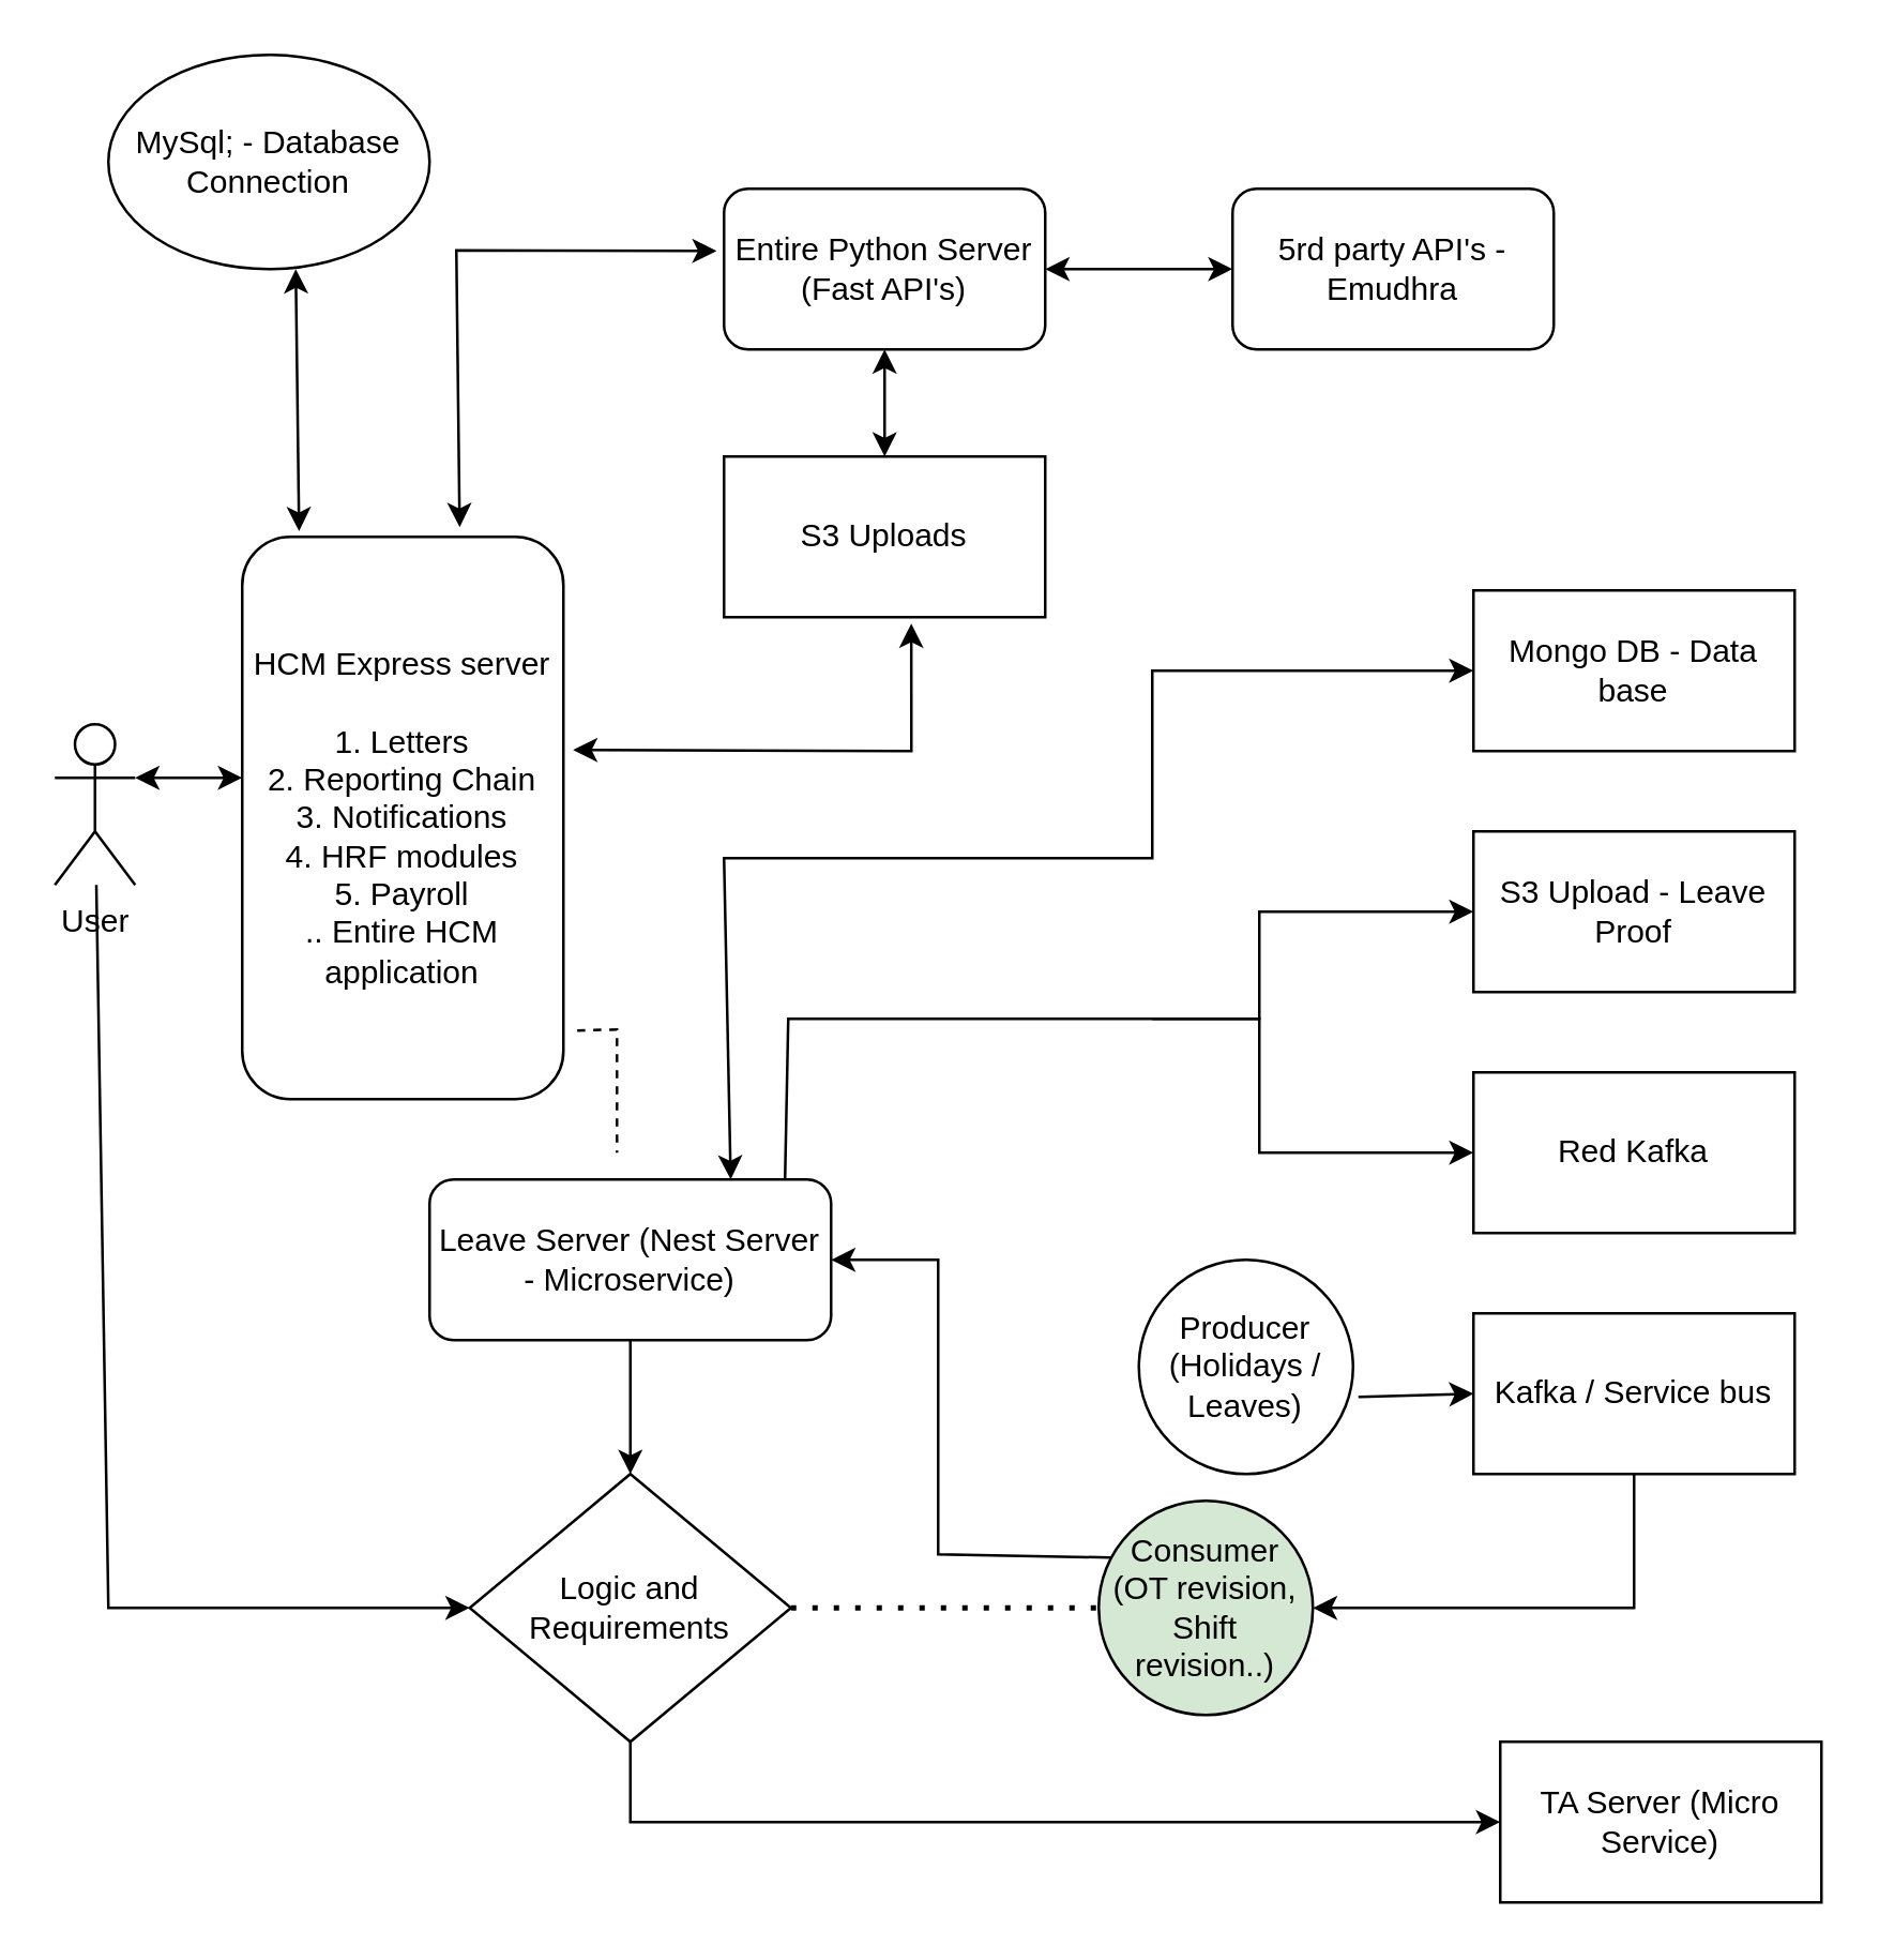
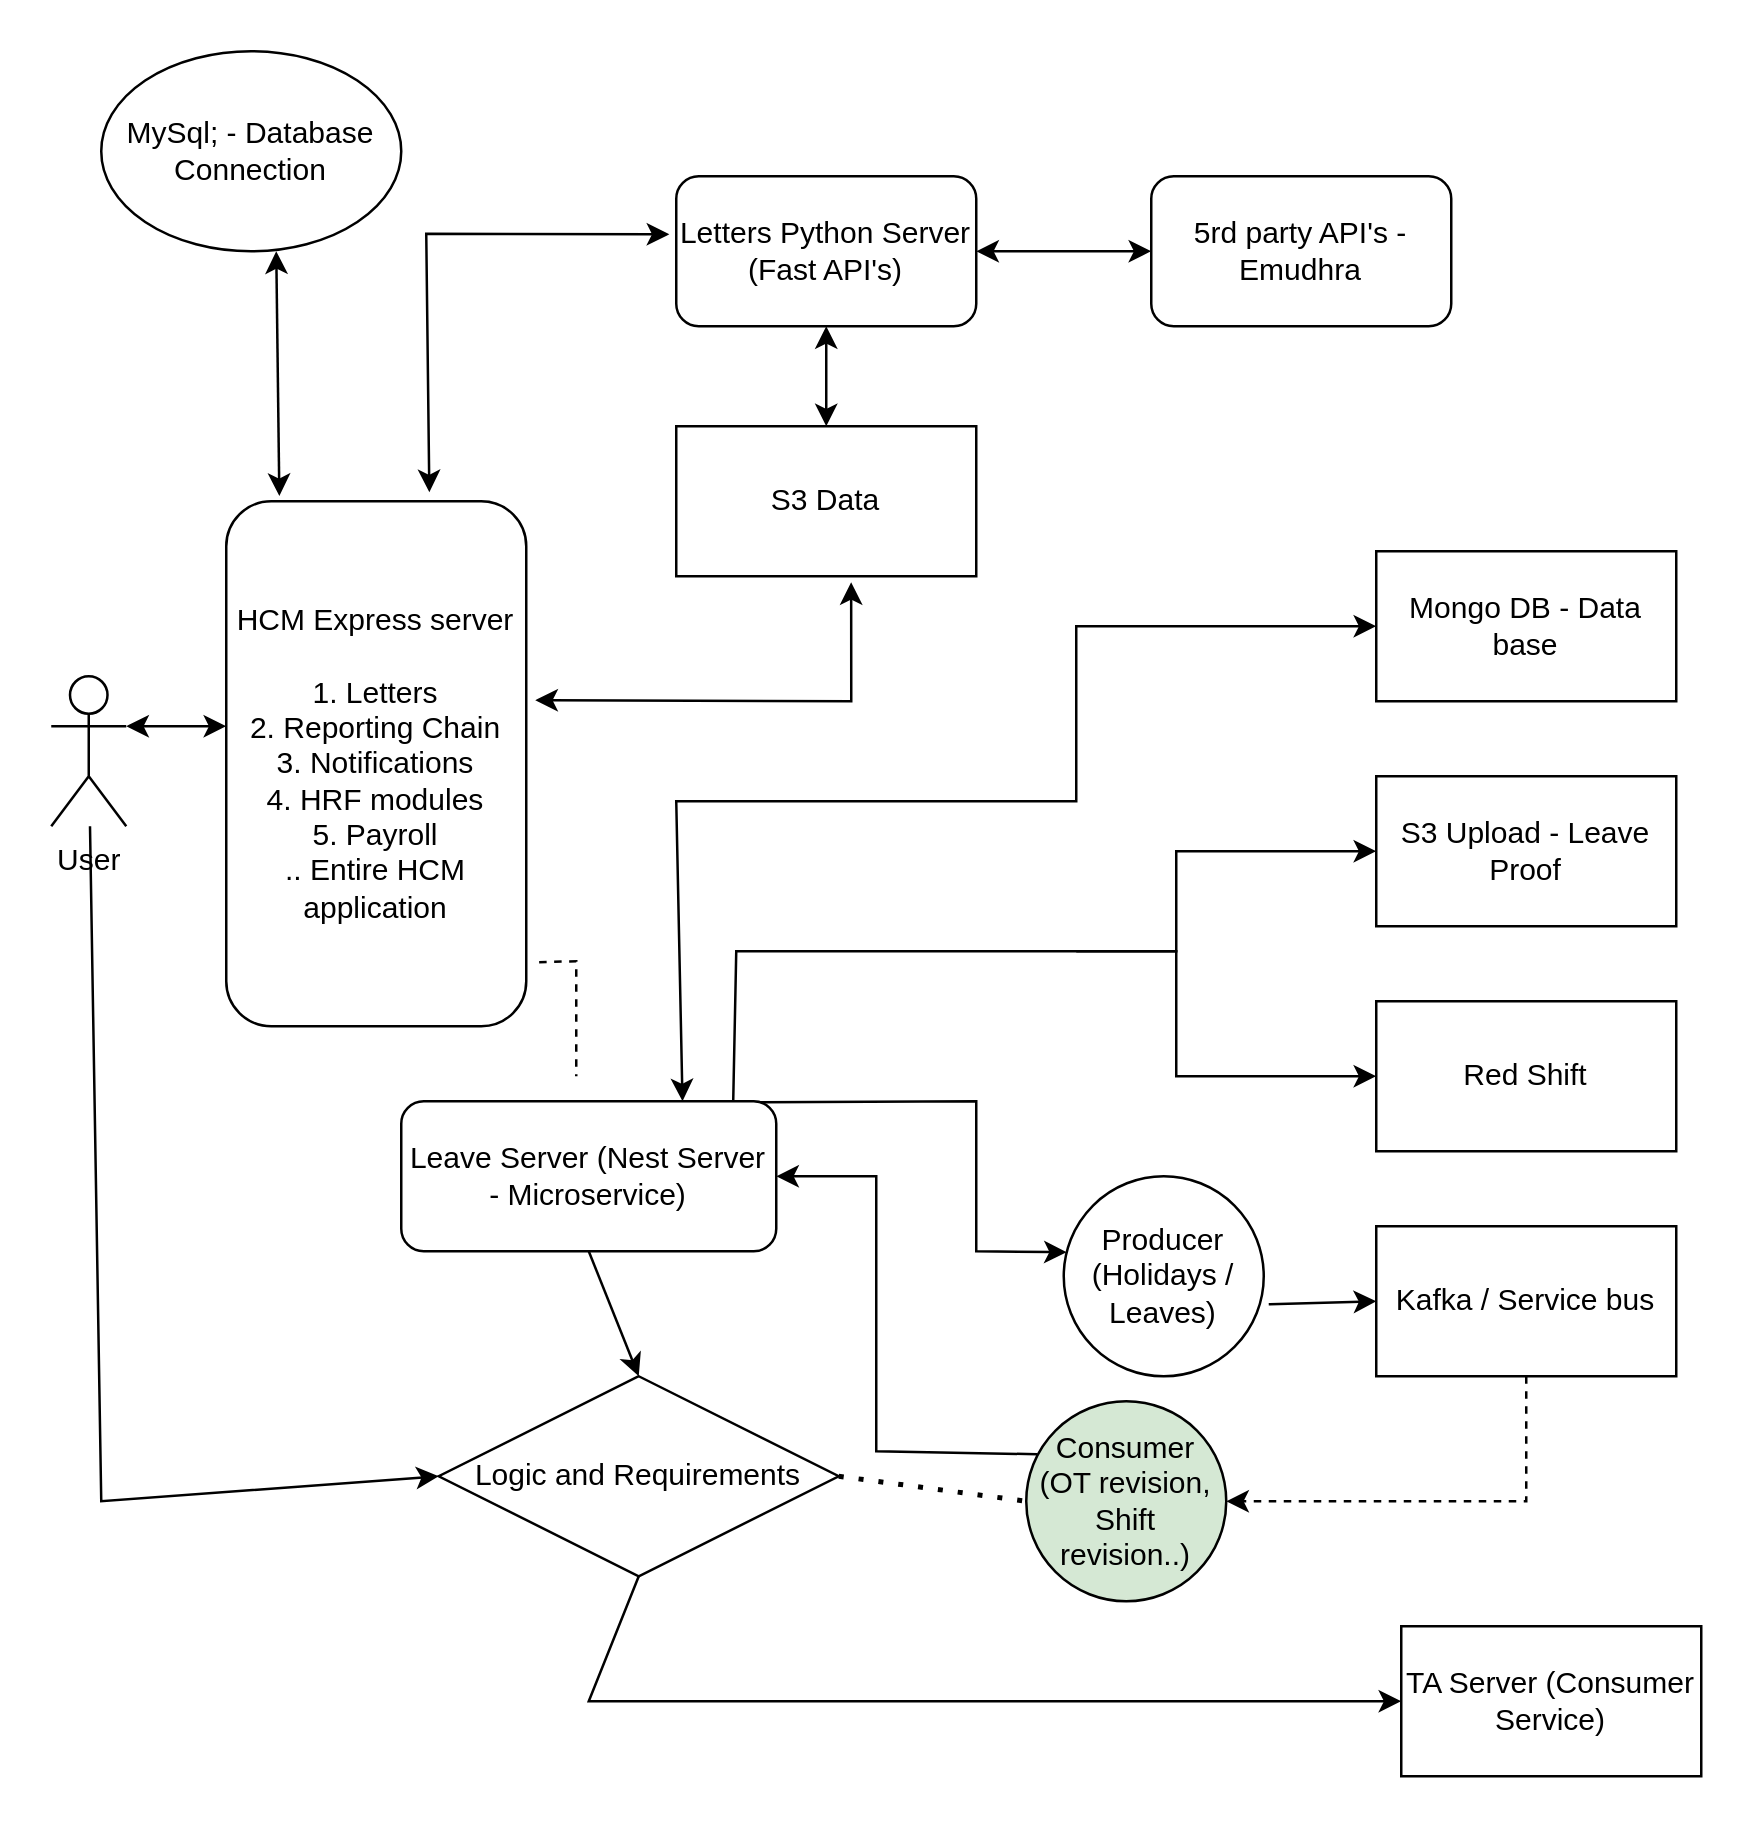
  <mxCell id="0" />
  <mxCell id="1" parent="0" />
  <mxCell id="2" value="User" style="shape=umlActor;verticalLabelPosition=bottom;verticalAlign=top;html=1;outlineConnect=0;" vertex="1" parent="1"><mxGeometry x="20" y="270" width="30" height="60" as="geometry" /></mxCell>
  <mxCell id="3" value="HCM Express server&lt;br&gt;&lt;br&gt;1. Letters&lt;br&gt;2. Reporting Chain&lt;br&gt;3. Notifications&lt;br&gt;4. HRF modules&lt;br&gt;5. Payroll&lt;br&gt;.. Entire HCM application&lt;br&gt;" style="rounded=1;whiteSpace=wrap;html=1;" vertex="1" parent="1"><mxGeometry x="90" y="200" width="120" height="210" as="geometry" /></mxCell>
- <mxCell id="4" value="Entire Python Server (Fast API's)" style="rounded=1;whiteSpace=wrap;html=1;" vertex="1" parent="1"><mxGeometry x="270" y="70" width="120" height="60" as="geometry" /></mxCell>
+ <mxCell id="4" value="Letters Python Server (Fast API's)" style="rounded=1;whiteSpace=wrap;html=1;" vertex="1" parent="1"><mxGeometry x="270" y="70" width="120" height="60" as="geometry" /></mxCell>
  <mxCell id="5" value="5rd party API's - Emudhra" style="rounded=1;whiteSpace=wrap;html=1;" vertex="1" parent="1"><mxGeometry x="460" y="70" width="120" height="60" as="geometry" /></mxCell>
- <mxCell id="6" value="S3 Uploads" style="rounded=0;whiteSpace=wrap;html=1;" vertex="1" parent="1"><mxGeometry x="270" y="170" width="120" height="60" as="geometry" /></mxCell>
+ <mxCell id="6" value="S3 Data" style="rounded=0;whiteSpace=wrap;html=1;" vertex="1" parent="1"><mxGeometry x="270" y="170" width="120" height="60" as="geometry" /></mxCell>
  <mxCell id="7" value="" style="endArrow=classic;startArrow=classic;html=1;rounded=0;entryX=-0.023;entryY=0.387;entryDx=0;entryDy=0;entryPerimeter=0;exitX=0.677;exitY=-0.017;exitDx=0;exitDy=0;exitPerimeter=0;" edge="1" parent="1" source="3" target="4"><mxGeometry width="50" height="50" relative="1" as="geometry"><mxPoint x="170" y="190" as="sourcePoint" /><mxPoint x="230" y="110" as="targetPoint" /><Array as="points"><mxPoint x="170" y="93" /></Array></mxGeometry></mxCell>
  <mxCell id="8" value="" style="endArrow=classic;startArrow=classic;html=1;rounded=0;exitX=1;exitY=0.5;exitDx=0;exitDy=0;" edge="1" parent="1" source="4"><mxGeometry width="50" height="50" relative="1" as="geometry"><mxPoint x="410" y="150" as="sourcePoint" /><mxPoint x="460" y="100" as="targetPoint" /></mxGeometry></mxCell>
  <mxCell id="9" value="" style="endArrow=classic;startArrow=classic;html=1;rounded=0;exitX=0.5;exitY=0;exitDx=0;exitDy=0;" edge="1" parent="1" source="6"><mxGeometry width="50" height="50" relative="1" as="geometry"><mxPoint x="280" y="180" as="sourcePoint" /><mxPoint x="330" y="130" as="targetPoint" /></mxGeometry></mxCell>
  <mxCell id="10" value="" style="endArrow=classic;startArrow=classic;html=1;rounded=0;exitX=1;exitY=0.333;exitDx=0;exitDy=0;exitPerimeter=0;" edge="1" parent="1" source="2"><mxGeometry width="50" height="50" relative="1" as="geometry"><mxPoint x="40" y="340" as="sourcePoint" /><mxPoint x="90" y="290" as="targetPoint" /></mxGeometry></mxCell>
  <mxCell id="11" value="" style="endArrow=classic;startArrow=classic;html=1;rounded=0;exitX=1.03;exitY=0.379;exitDx=0;exitDy=0;exitPerimeter=0;entryX=0.583;entryY=1.04;entryDx=0;entryDy=0;entryPerimeter=0;" edge="1" parent="1" source="3" target="6"><mxGeometry width="50" height="50" relative="1" as="geometry"><mxPoint x="290" y="290" as="sourcePoint" /><mxPoint x="340" y="240" as="targetPoint" /><Array as="points"><mxPoint x="340" y="280" /></Array></mxGeometry></mxCell>
  <mxCell id="12" value="MySql; - Database Connection" style="ellipse;whiteSpace=wrap;html=1;" vertex="1" parent="1"><mxGeometry x="40" y="20" width="120" height="80" as="geometry" /></mxCell>
  <mxCell id="13" value="" style="endArrow=classic;startArrow=classic;html=1;rounded=0;exitX=0.177;exitY=-0.01;exitDx=0;exitDy=0;exitPerimeter=0;" edge="1" parent="1" source="3"><mxGeometry width="50" height="50" relative="1" as="geometry"><mxPoint x="60" y="150" as="sourcePoint" /><mxPoint x="110" y="100" as="targetPoint" /></mxGeometry></mxCell>
  <mxCell id="14" value="Mongo DB - Data base" style="rounded=0;whiteSpace=wrap;html=1;" vertex="1" parent="1"><mxGeometry x="550" y="220" width="120" height="60" as="geometry" /></mxCell>
  <mxCell id="15" value="S3 Upload - Leave Proof" style="rounded=0;whiteSpace=wrap;html=1;" vertex="1" parent="1"><mxGeometry x="550" y="310" width="120" height="60" as="geometry" /></mxCell>
- <mxCell id="16" value="Red Kafka" style="rounded=0;whiteSpace=wrap;html=1;" vertex="1" parent="1"><mxGeometry x="550" y="400" width="120" height="60" as="geometry" /></mxCell>
+ <mxCell id="16" value="Red Shift" style="rounded=0;whiteSpace=wrap;html=1;" vertex="1" parent="1"><mxGeometry x="550" y="400" width="120" height="60" as="geometry" /></mxCell>
  <mxCell id="17" value="Kafka / Service bus" style="rounded=0;whiteSpace=wrap;html=1;" vertex="1" parent="1"><mxGeometry x="550" y="490" width="120" height="60" as="geometry" /></mxCell>
- <mxCell id="18" value="TA Server (Micro Service)" style="rounded=0;whiteSpace=wrap;html=1;" vertex="1" parent="1"><mxGeometry x="560" y="650" width="120" height="60" as="geometry" /></mxCell>
- <mxCell id="19" value="Logic and Requirements" style="rhombus;whiteSpace=wrap;html=1;" vertex="1" parent="1"><mxGeometry x="175" y="550" width="120" height="100" as="geometry" /></mxCell>
+ <mxCell id="18" value="TA Server (Consumer Service)" style="rounded=0;whiteSpace=wrap;html=1;" vertex="1" parent="1"><mxGeometry x="560" y="650" width="120" height="60" as="geometry" /></mxCell>
+ <mxCell id="19" value="Logic and Requirements" style="rhombus;whiteSpace=wrap;html=1;" vertex="1" parent="1"><mxGeometry x="175" y="550" width="160" height="80" as="geometry" /></mxCell>
  <mxCell id="20" value="" style="endArrow=classic;html=1;rounded=0;exitX=0.885;exitY=0.033;exitDx=0;exitDy=0;exitPerimeter=0;" edge="1" parent="1" source="29"><mxGeometry width="50" height="50" relative="1" as="geometry"><mxPoint x="500" y="480" as="sourcePoint" /><mxPoint x="550" y="430" as="targetPoint" /><Array as="points"><mxPoint x="294" y="380" /><mxPoint x="470" y="380" /><mxPoint x="470" y="430" /></Array></mxGeometry></mxCell>
  <mxCell id="21" value="" style="endArrow=classic;html=1;rounded=0;" edge="1" parent="1"><mxGeometry width="50" height="50" relative="1" as="geometry"><mxPoint x="430" y="380" as="sourcePoint" /><mxPoint x="550" y="340" as="targetPoint" /><Array as="points"><mxPoint x="470" y="380" /><mxPoint x="470" y="340" /></Array></mxGeometry></mxCell>
  <mxCell id="22" value="" style="endArrow=classic;startArrow=classic;html=1;rounded=0;exitX=0.75;exitY=0;exitDx=0;exitDy=0;" edge="1" parent="1" source="29"><mxGeometry width="50" height="50" relative="1" as="geometry"><mxPoint x="500" y="300" as="sourcePoint" /><mxPoint x="550" y="250" as="targetPoint" /><Array as="points"><mxPoint x="270" y="320" /><mxPoint x="430" y="320" /><mxPoint x="430" y="250" /></Array></mxGeometry></mxCell>
  <mxCell id="23" value="Producer (Holidays / Leaves)" style="ellipse;whiteSpace=wrap;html=1;aspect=fixed;" vertex="1" parent="1"><mxGeometry x="425" y="470" width="80" height="80" as="geometry" /></mxCell>
  <mxCell id="24" value="" style="endArrow=classic;html=1;rounded=0;exitX=1.025;exitY=0.64;exitDx=0;exitDy=0;exitPerimeter=0;" edge="1" parent="1" source="23"><mxGeometry width="50" height="50" relative="1" as="geometry"><mxPoint x="500" y="520" as="sourcePoint" /><mxPoint x="550" y="520" as="targetPoint" /></mxGeometry></mxCell>
+ <mxCell id="25" value="" style="endArrow=classic;html=1;rounded=0;exitX=0.928;exitY=0.007;exitDx=0;exitDy=0;exitPerimeter=0;entryX=0.015;entryY=0.38;entryDx=0;entryDy=0;entryPerimeter=0;" edge="1" parent="1" source="29" target="23"><mxGeometry width="50" height="50" relative="1" as="geometry"><mxPoint x="310" y="430" as="sourcePoint" /><mxPoint x="410" y="500" as="targetPoint" /><Array as="points"><mxPoint x="390" y="440" /><mxPoint x="390" y="500" /></Array></mxGeometry></mxCell>
  <mxCell id="26" value="" style="endArrow=none;dashed=1;html=1;rounded=0;exitX=1.043;exitY=0.878;exitDx=0;exitDy=0;exitPerimeter=0;" edge="1" parent="1" source="3"><mxGeometry width="50" height="50" relative="1" as="geometry"><mxPoint x="340" y="440" as="sourcePoint" /><mxPoint x="230" y="430" as="targetPoint" /><Array as="points"><mxPoint x="230" y="384" /></Array></mxGeometry></mxCell>
  <mxCell id="27" value="" style="endArrow=classic;html=1;rounded=0;exitX=0.5;exitY=1;exitDx=0;exitDy=0;entryX=0;entryY=0.5;entryDx=0;entryDy=0;" edge="1" parent="1" source="19" target="18"><mxGeometry width="50" height="50" relative="1" as="geometry"><mxPoint x="340" y="440" as="sourcePoint" /><mxPoint x="290" y="590" as="targetPoint" /><Array as="points"><mxPoint x="235" y="680" /></Array></mxGeometry></mxCell>
  <mxCell id="28" value="" style="endArrow=classic;html=1;rounded=0;entryX=0;entryY=0.5;entryDx=0;entryDy=0;" edge="1" parent="1" source="2" target="19"><mxGeometry width="50" height="50" relative="1" as="geometry"><mxPoint x="370" y="350" as="sourcePoint" /><mxPoint x="35" y="491.6" as="targetPoint" /><Array as="points"><mxPoint x="40" y="600" /></Array></mxGeometry></mxCell>
  <mxCell id="29" value="Leave Server (Nest Server - Microservice)" style="rounded=1;whiteSpace=wrap;html=1;" vertex="1" parent="1"><mxGeometry x="160" y="440" width="150" height="60" as="geometry" /></mxCell>
  <mxCell id="30" value="" style="endArrow=none;dashed=1;html=1;dashPattern=1 3;strokeWidth=2;rounded=0;exitX=1;exitY=0.5;exitDx=0;exitDy=0;entryX=0;entryY=0.5;entryDx=0;entryDy=0;" edge="1" parent="1" source="19" target="32"><mxGeometry width="50" height="50" relative="1" as="geometry"><mxPoint x="380" y="450" as="sourcePoint" /><mxPoint x="400" y="600" as="targetPoint" /><Array as="points" /></mxGeometry></mxCell>
  <mxCell id="31" value="" style="endArrow=classic;html=1;rounded=0;exitX=0.5;exitY=1;exitDx=0;exitDy=0;entryX=0.5;entryY=0;entryDx=0;entryDy=0;" edge="1" parent="1" source="29" target="19"><mxGeometry width="50" height="50" relative="1" as="geometry"><mxPoint x="380" y="450" as="sourcePoint" /><mxPoint x="330" y="500" as="targetPoint" /><Array as="points" /></mxGeometry></mxCell>
  <mxCell id="32" value="Consumer (OT revision, Shift revision..)" style="ellipse;whiteSpace=wrap;html=1;aspect=fixed;fillColor=#d5e8d4;" vertex="1" parent="1"><mxGeometry x="410" y="560" width="80" height="80" as="geometry" /></mxCell>
- <mxCell id="33" value="" style="endArrow=classic;html=1;rounded=0;exitX=0.5;exitY=1;exitDx=0;exitDy=0;entryX=1;entryY=0.5;entryDx=0;entryDy=0;" edge="1" parent="1" source="17" target="32"><mxGeometry width="50" height="50" relative="1" as="geometry"><mxPoint x="410" y="570" as="sourcePoint" /><mxPoint x="460" y="520" as="targetPoint" /><Array as="points"><mxPoint x="610" y="600" /></Array></mxGeometry></mxCell>
+ <mxCell id="33" value="" style="endArrow=classic;html=1;rounded=0;exitX=0.5;exitY=1;exitDx=0;exitDy=0;entryX=1;entryY=0.5;entryDx=0;entryDy=0;dashed=1;" edge="1" parent="1" source="17" target="32"><mxGeometry width="50" height="50" relative="1" as="geometry"><mxPoint x="410" y="570" as="sourcePoint" /><mxPoint x="460" y="520" as="targetPoint" /><Array as="points"><mxPoint x="610" y="600" /></Array></mxGeometry></mxCell>
  <mxCell id="34" value="" style="endArrow=classic;html=1;rounded=0;entryX=1;entryY=0.5;entryDx=0;entryDy=0;exitX=0.055;exitY=0.265;exitDx=0;exitDy=0;exitPerimeter=0;" edge="1" parent="1" source="32" target="29"><mxGeometry width="50" height="50" relative="1" as="geometry"><mxPoint x="410" y="570" as="sourcePoint" /><mxPoint x="460" y="520" as="targetPoint" /><Array as="points"><mxPoint x="350" y="580" /><mxPoint x="350" y="470" /></Array></mxGeometry></mxCell>
